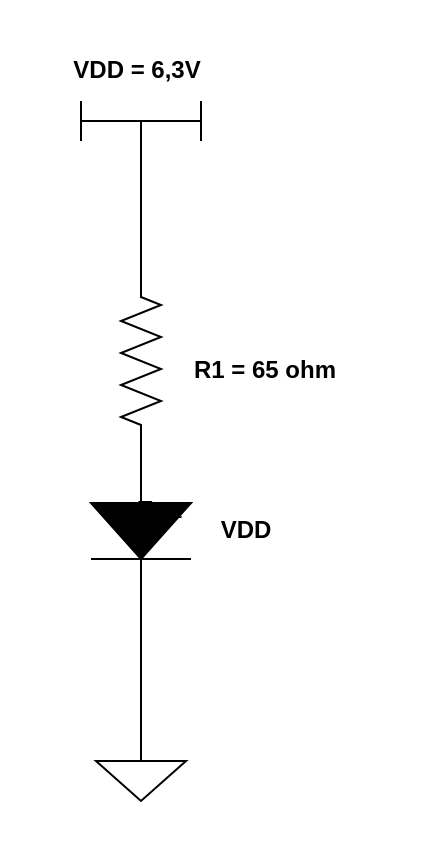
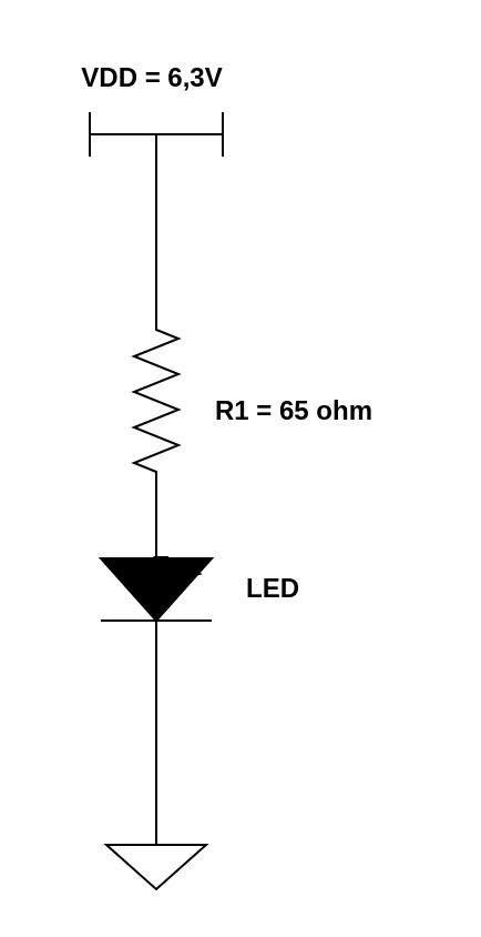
  <mxCell id="0" />
  <mxCell id="1" parent="0" />
  <mxCell id="2" value="" style="pointerEvents=1;verticalLabelPosition=bottom;shadow=0;dashed=0;align=center;html=1;verticalAlign=top;shape=mxgraph.electrical.resistors.resistor_2;rotation=90;" parent="1" vertex="1"><mxGeometry x="20" y="170" width="100" height="20" as="geometry" /></mxCell>
  <mxCell id="3" value="" style="endArrow=none;html=1;rounded=0;endSize=0;" parent="1" edge="1"><mxGeometry width="50" height="50" relative="1" as="geometry"><mxPoint x="70" y="130" as="sourcePoint" /><mxPoint x="70" y="60" as="targetPoint" /><Array as="points"><mxPoint x="70" y="120" /></Array></mxGeometry></mxCell>
  <mxCell id="4" value="" style="pointerEvents=1;fillColor=strokeColor;verticalLabelPosition=bottom;shadow=0;dashed=0;align=center;html=1;verticalAlign=top;shape=mxgraph.electrical.diodes.diode;rotation=90;" parent="1" vertex="1"><mxGeometry x="35" y="240" width="70" height="50" as="geometry" /></mxCell>
  <mxCell id="5" value="" style="pointerEvents=1;verticalLabelPosition=bottom;shadow=0;dashed=0;align=center;html=1;verticalAlign=top;shape=mxgraph.electrical.signal_sources.signal_ground;" parent="1" vertex="1"><mxGeometry x="47.5" y="370" width="45" height="30" as="geometry" /></mxCell>
  <mxCell id="6" value="" style="endArrow=none;html=1;rounded=0;entryX=1;entryY=0.5;entryDx=0;entryDy=0;entryPerimeter=0;" parent="1" target="4" edge="1"><mxGeometry width="50" height="50" relative="1" as="geometry"><mxPoint x="70" y="380" as="sourcePoint" /><mxPoint x="120" y="330" as="targetPoint" /><Array as="points" /></mxGeometry></mxCell>
  <mxCell id="7" value="" style="shape=crossbar;whiteSpace=wrap;html=1;rounded=1;" parent="1" vertex="1"><mxGeometry x="40" y="50" width="60" height="20" as="geometry" /></mxCell>
  <mxCell id="8" value="&lt;b&gt;VDD = 6,3V&lt;/b&gt;" style="text;html=1;align=center;verticalAlign=middle;resizable=0;points=[];autosize=1;strokeColor=none;fillColor=none;" parent="1" vertex="1"><mxGeometry x="22.5" y="20" width="90" height="30" as="geometry" /></mxCell>
  <mxCell id="9" value="&lt;b&gt;R1 = 65 ohm&lt;/b&gt;" style="text;html=1;align=center;verticalAlign=middle;whiteSpace=wrap;rounded=0;" parent="1" vertex="1"><mxGeometry x="70" y="170" width="125" height="30" as="geometry" /></mxCell>
  <mxCell id="10" value="Text" style="text;html=1;align=center;verticalAlign=middle;whiteSpace=wrap;rounded=0;" parent="1" vertex="1"><mxGeometry x="50" y="240" width="60" height="30" as="geometry" /></mxCell>
- <mxCell id="11" value="&lt;b&gt;VDD&lt;/b&gt;" style="text;html=1;align=center;verticalAlign=middle;whiteSpace=wrap;rounded=0;" parent="1" vertex="1"><mxGeometry x="92.5" y="250" width="60" height="30" as="geometry" /></mxCell>
+ <mxCell id="11" value="&lt;b&gt;LED&lt;/b&gt;" style="text;html=1;align=center;verticalAlign=middle;whiteSpace=wrap;rounded=0;" parent="1" vertex="1"><mxGeometry x="92.5" y="250" width="60" height="30" as="geometry" /></mxCell>
